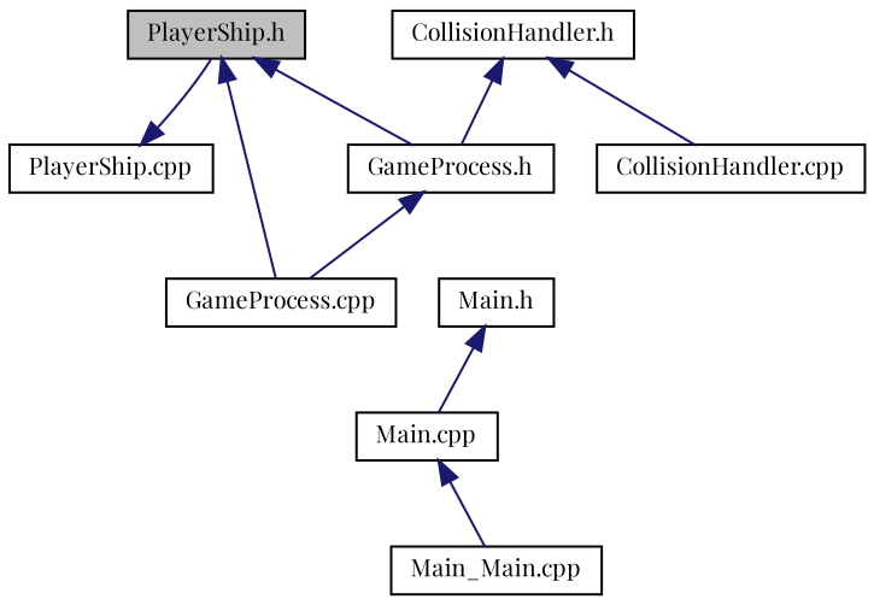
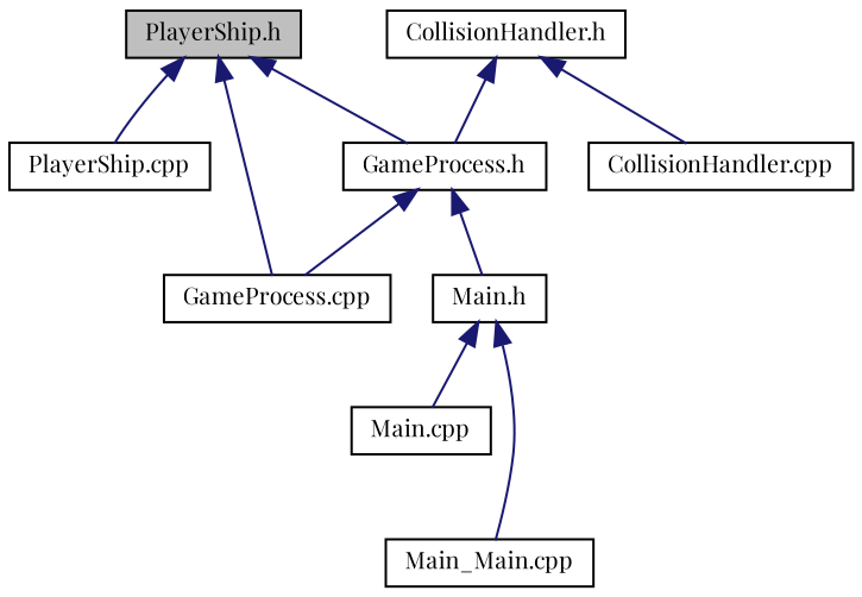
  digraph {
    fontname="Playfair Display"
    node [color=black fillcolor=white fontname="Playfair Display" fontsize=10 shape=record style=filled]
    edge [color=midnightblue dir=back fontname="Playfair Display" fontsize=10 labelfontname=Helvetica labelfontsize=10 style=solid]
    n1 [fillcolor=grey75 fontcolor=black height=0.2 label="PlayerShip.h" width=0.4]
    n2 [height=0.2 label="GameProcess.h" width=0.4]
    n3 [height=0.2 label="PlayerShip.cpp" width=0.4]
    n4 [height=0.2 label="GameProcess.cpp" width=0.4]
    n5 [height=0.2 label="CollisionHandler.h" width=0.4]
    n6 [height=0.2 label="CollisionHandler.cpp" width=0.4]
    n7 [height=0.2 label="Main.h" width=0.4]
    n8 [height=0.2 label="Main.cpp" width=0.4]
    n9 [height=0.2 label="Main_Main.cpp" width=0.4]
    n1 -> n2
-   n3 -> n1
+   n1 -> n3
    n1 -> n4
    n2 -> n4
+   n2 -> n7
    n5 -> n2
    n5 -> n6
    n7 -> n8
-   n8 -> n9
+   n7 -> n9
  }
